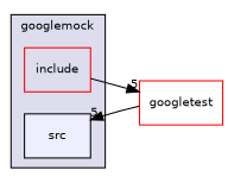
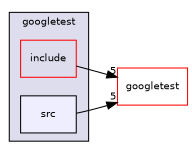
  digraph {
    compound=true
    rankdir=LR
    node [color=red fontname=Helvetica fontsize=10 shape=box]
    edge [headlabel=5 labeldistance=1.5 labelfontname=Helvetica labelfontsize=10]
    n1 [label=include]
    n2 [fillcolor="#eeeeff" label=src pencolor=black style=filled color=""]
    n3 [label=googletest]
    subgraph cluster_1 {
      bgcolor="#ddddee"
      fontname=Helvetica
      fontsize=10
-     label=googlemock
+     label=googletest
      pencolor=black
      n1
      n2
    }
    n1 -> n3
-   n3 -> n2
+   n2 -> n3
  }
